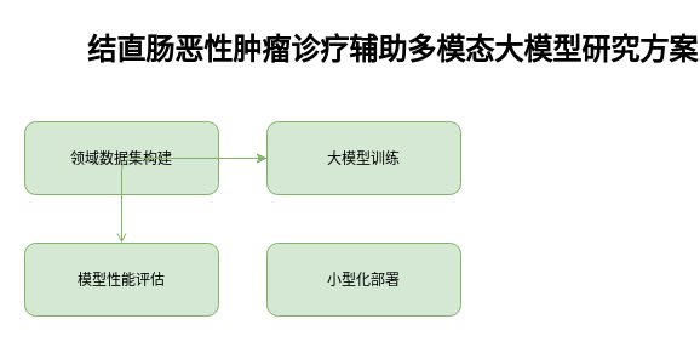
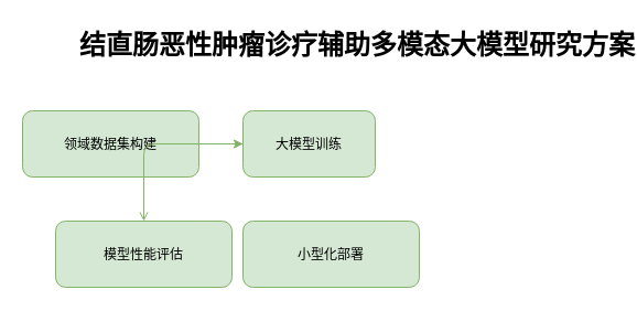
  <mxCell id="0" />
  <mxCell id="1" parent="0" />
  <mxCell id="2" value="结直肠恶性肿瘤诊疗辅助多模态大模型研究方案" style="text;html=1;strokeColor=none;fillColor=none;fontSize=24;fontStyle=1;" vertex="1" parent="1"><mxGeometry x="70" y="20" width="400" height="30" as="geometry" /></mxCell>
  <mxCell id="3" value="领域数据集构建" style="rounded=1;fillColor=#d5e8d4;strokeColor=#82b366;" vertex="1" parent="1"><mxGeometry x="20" y="100" width="160" height="60" as="geometry" /></mxCell>
- <mxCell id="4" value="大模型训练" style="rounded=1;fillColor=#d5e8d4;strokeColor=#82b366;" vertex="1" parent="1"><mxGeometry x="220" y="100" width="160" height="60" as="geometry" /></mxCell>
- <mxCell id="5" value="模型性能评估" style="rounded=1;fillColor=#d5e8d4;strokeColor=#82b366;" vertex="1" parent="1"><mxGeometry x="20" y="200" width="160" height="60" as="geometry" /></mxCell>
+ <mxCell id="4" value="大模型训练" style="rounded=1;fillColor=#d5e8d4;strokeColor=#82b366;" vertex="1" parent="1"><mxGeometry x="220" y="100" width="120" height="60" as="geometry" /></mxCell>
+ <mxCell id="5" value="模型性能评估" style="rounded=1;fillColor=#d5e8d4;strokeColor=#82b366;" vertex="1" parent="1"><mxGeometry x="50" y="200" width="160" height="60" as="geometry" /></mxCell>
  <mxCell id="6" value="小型化部署" style="rounded=1;fillColor=#d5e8d4;strokeColor=#82b366;" vertex="1" parent="1"><mxGeometry x="220" y="200" width="160" height="60" as="geometry" /></mxCell>
  <mxCell id="7" style="edgeStyle=orthogonalEdgeStyle;strokeColor=#82b366;" edge="1" parent="1" source="3" target="4"><mxGeometry relative="1" as="geometry" /></mxCell>
  <mxCell id="8" style="edgeStyle=orthogonalEdgeStyle;strokeColor=#82b366;endArrow=open;" edge="1" parent="1" source="4" target="5"><mxGeometry relative="1" as="geometry" /></mxCell>
